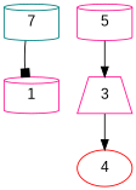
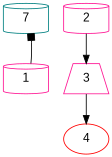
  digraph {
    fontname="Liberation Sans"
    node [color=deeppink fontname="Liberation Sans" shape=cylinder]
    edge [arrowhead=normal fontname="Liberation Sans" heightLimit=3 primaryType=mainStreet secondaryType=none village=BikiniBottom weight=10]
    n1 [color=teal label=7]
    1
    3 [shape=trapezium]
-   2 [label=5]
+   2
    4 [color=red shape=ellipse]
-   n1 -> 1 [arrowhead=box primaryType=sideStreet]
+   1 -> n1 [arrowhead=box primaryType=sideStreet]
    3 -> 4
    2 -> 3
  }
